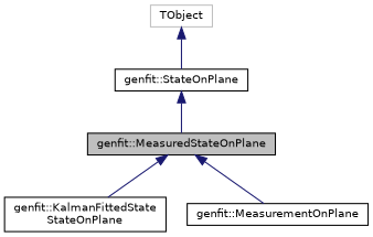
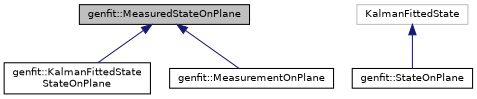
  digraph {
    node [color=black fillcolor=white fontname=Helvetica fontsize=10 shape=record style=filled]
    edge [color=midnightblue dir=back fontname=Helvetica fontsize=10 labelfontname=Helvetica labelfontsize=10 style=solid]
    n1 [fillcolor=grey75 fontcolor=black height=0.2 label="genfit::MeasuredStateOnPlane" width=0.4]
    n2 [height=0.2 label="genfit::KalmanFittedState\lStateOnPlane" width=0.4]
    n3 [height=0.2 label="genfit::MeasurementOnPlane" width=0.4]
    n4 [height=0.2 label="genfit::StateOnPlane" width=0.4]
-   n5 [color=grey75 height=0.2 label=TObject width=0.4]
+   n5 [color=grey75 height=0.2 label=KalmanFittedState width=0.4]
    n1 -> n2
    n1 -> n3
-   n4 -> n1
    n5 -> n4
  }
